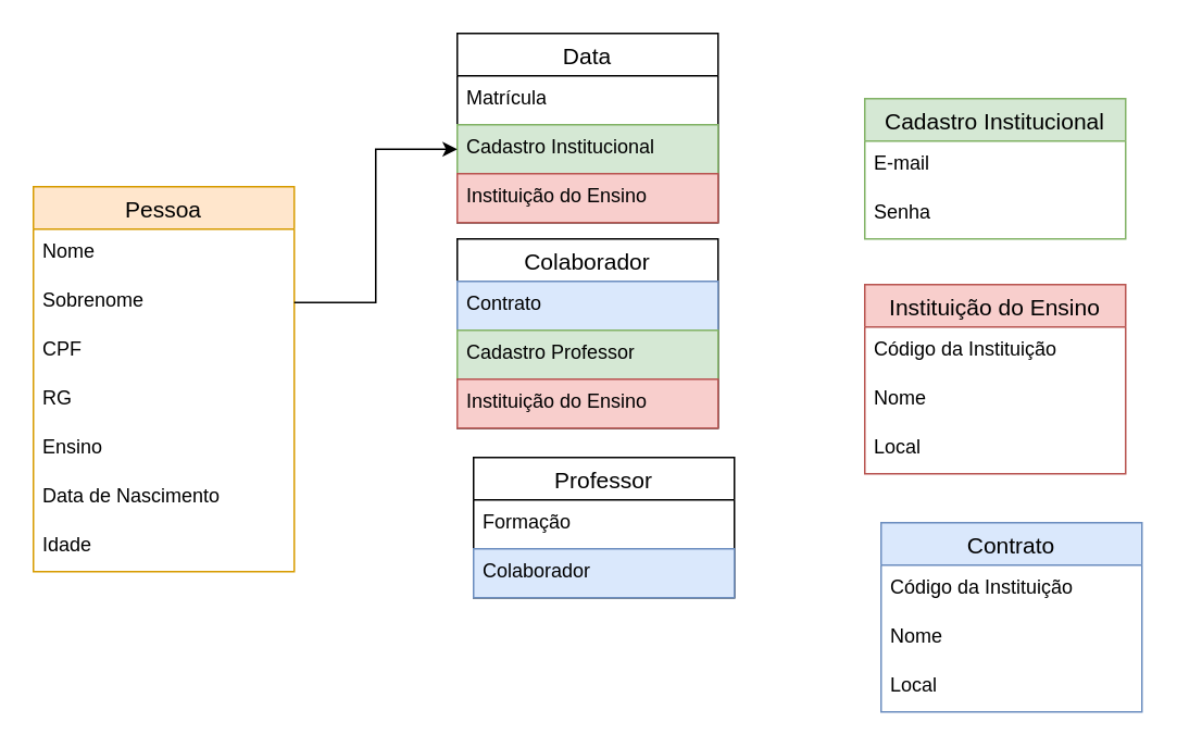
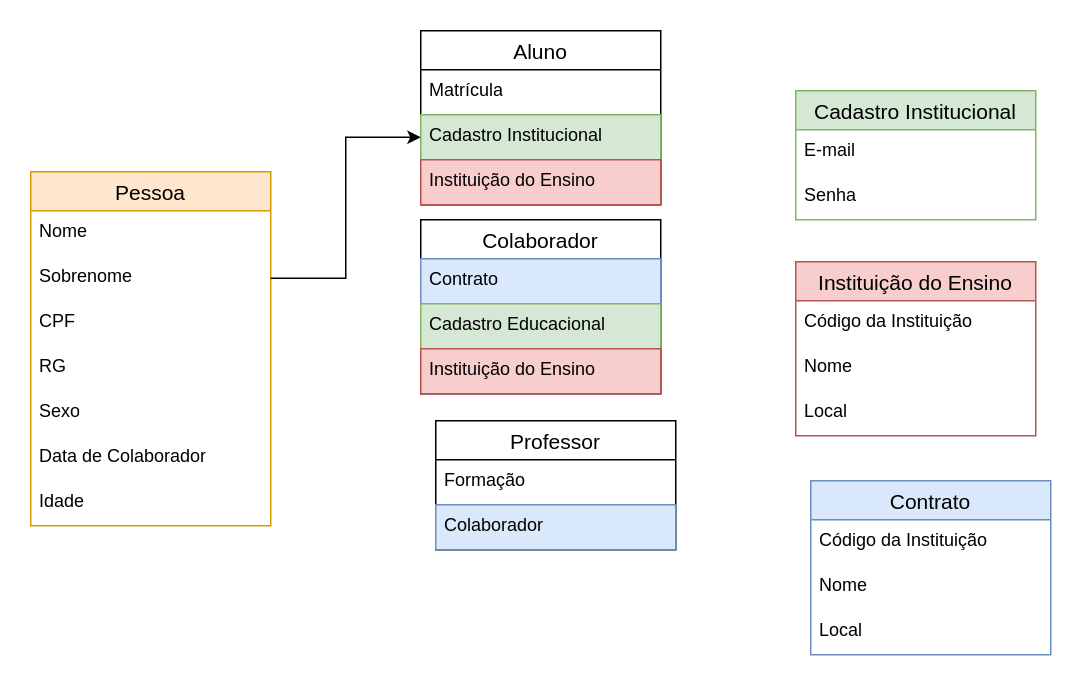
  <mxCell id="0" />
  <mxCell id="1" parent="0" />
  <mxCell id="2" value="Pessoa" style="swimlane;fontStyle=0;childLayout=stackLayout;horizontal=1;startSize=26;horizontalStack=0;resizeParent=1;resizeParentMax=0;resizeLast=0;collapsible=1;marginBottom=0;align=center;fontSize=14;fillColor=#ffe6cc;strokeColor=#d79b00;" vertex="1" parent="1"><mxGeometry x="20" y="114" width="160" height="236" as="geometry" /></mxCell>
  <mxCell id="3" value="Nome" style="text;strokeColor=none;fillColor=none;spacingLeft=4;spacingRight=4;overflow=hidden;rotatable=0;points=[[0,0.5],[1,0.5]];portConstraint=eastwest;fontSize=12;whiteSpace=wrap;html=1;" vertex="1" parent="2"><mxGeometry y="26" width="160" height="30" as="geometry" /></mxCell>
  <mxCell id="4" value="Sobrenome" style="text;strokeColor=none;fillColor=none;spacingLeft=4;spacingRight=4;overflow=hidden;rotatable=0;points=[[0,0.5],[1,0.5]];portConstraint=eastwest;fontSize=12;whiteSpace=wrap;html=1;" vertex="1" parent="2"><mxGeometry y="56" width="160" height="30" as="geometry" /></mxCell>
  <mxCell id="5" value="CPF" style="text;strokeColor=none;fillColor=none;spacingLeft=4;spacingRight=4;overflow=hidden;rotatable=0;points=[[0,0.5],[1,0.5]];portConstraint=eastwest;fontSize=12;whiteSpace=wrap;html=1;" vertex="1" parent="2"><mxGeometry y="86" width="160" height="30" as="geometry" /></mxCell>
  <mxCell id="6" value="RG" style="text;strokeColor=none;fillColor=none;spacingLeft=4;spacingRight=4;overflow=hidden;rotatable=0;points=[[0,0.5],[1,0.5]];portConstraint=eastwest;fontSize=12;whiteSpace=wrap;html=1;" vertex="1" parent="2"><mxGeometry y="116" width="160" height="30" as="geometry" /></mxCell>
- <mxCell id="7" value="Ensino" style="text;strokeColor=none;fillColor=none;spacingLeft=4;spacingRight=4;overflow=hidden;rotatable=0;points=[[0,0.5],[1,0.5]];portConstraint=eastwest;fontSize=12;whiteSpace=wrap;html=1;" vertex="1" parent="2"><mxGeometry y="146" width="160" height="30" as="geometry" /></mxCell>
- <mxCell id="8" value="Data de Nascimento" style="text;strokeColor=none;fillColor=none;spacingLeft=4;spacingRight=4;overflow=hidden;rotatable=0;points=[[0,0.5],[1,0.5]];portConstraint=eastwest;fontSize=12;whiteSpace=wrap;html=1;" vertex="1" parent="2"><mxGeometry y="176" width="160" height="30" as="geometry" /></mxCell>
+ <mxCell id="7" value="Sexo" style="text;strokeColor=none;fillColor=none;spacingLeft=4;spacingRight=4;overflow=hidden;rotatable=0;points=[[0,0.5],[1,0.5]];portConstraint=eastwest;fontSize=12;whiteSpace=wrap;html=1;" vertex="1" parent="2"><mxGeometry y="146" width="160" height="30" as="geometry" /></mxCell>
+ <mxCell id="8" value="Data de Colaborador" style="text;strokeColor=none;fillColor=none;spacingLeft=4;spacingRight=4;overflow=hidden;rotatable=0;points=[[0,0.5],[1,0.5]];portConstraint=eastwest;fontSize=12;whiteSpace=wrap;html=1;" vertex="1" parent="2"><mxGeometry y="176" width="160" height="30" as="geometry" /></mxCell>
  <mxCell id="9" value="Idade" style="text;strokeColor=none;fillColor=none;spacingLeft=4;spacingRight=4;overflow=hidden;rotatable=0;points=[[0,0.5],[1,0.5]];portConstraint=eastwest;fontSize=12;whiteSpace=wrap;html=1;" vertex="1" parent="2"><mxGeometry y="206" width="160" height="30" as="geometry" /></mxCell>
- <mxCell id="10" value="Data" style="swimlane;fontStyle=0;childLayout=stackLayout;horizontal=1;startSize=26;horizontalStack=0;resizeParent=1;resizeParentMax=0;resizeLast=0;collapsible=1;marginBottom=0;align=center;fontSize=14;strokeColor=default;" vertex="1" parent="1"><mxGeometry x="280" y="20" width="160" height="116" as="geometry" /></mxCell>
+ <mxCell id="10" value="Aluno" style="swimlane;fontStyle=0;childLayout=stackLayout;horizontal=1;startSize=26;horizontalStack=0;resizeParent=1;resizeParentMax=0;resizeLast=0;collapsible=1;marginBottom=0;align=center;fontSize=14;strokeColor=default;" vertex="1" parent="1"><mxGeometry x="280" y="20" width="160" height="116" as="geometry" /></mxCell>
  <mxCell id="11" value="Matrícula" style="text;strokeColor=none;fillColor=none;spacingLeft=4;spacingRight=4;overflow=hidden;rotatable=0;points=[[0,0.5],[1,0.5]];portConstraint=eastwest;fontSize=12;whiteSpace=wrap;html=1;" vertex="1" parent="10"><mxGeometry y="26" width="160" height="30" as="geometry" /></mxCell>
  <mxCell id="12" value="Cadastro Institucional" style="text;strokeColor=#82b366;fillColor=#d5e8d4;spacingLeft=4;spacingRight=4;overflow=hidden;rotatable=0;points=[[0,0.5],[1,0.5]];portConstraint=eastwest;fontSize=12;whiteSpace=wrap;html=1;" vertex="1" parent="10"><mxGeometry y="56" width="160" height="30" as="geometry" /></mxCell>
  <mxCell id="13" value="Instituição do Ensino" style="text;strokeColor=#b85450;fillColor=#f8cecc;spacingLeft=4;spacingRight=4;overflow=hidden;rotatable=0;points=[[0,0.5],[1,0.5]];portConstraint=eastwest;fontSize=12;whiteSpace=wrap;html=1;" vertex="1" parent="10"><mxGeometry y="86" width="160" height="30" as="geometry" /></mxCell>
  <mxCell id="14" value="Cadastro Institucional" style="swimlane;fontStyle=0;childLayout=stackLayout;horizontal=1;startSize=26;horizontalStack=0;resizeParent=1;resizeParentMax=0;resizeLast=0;collapsible=1;marginBottom=0;align=center;fontSize=14;fillColor=#d5e8d4;strokeColor=#82b366;" vertex="1" parent="1"><mxGeometry x="530" y="60" width="160" height="86" as="geometry" /></mxCell>
  <mxCell id="15" value="E-mail" style="text;strokeColor=none;fillColor=none;spacingLeft=4;spacingRight=4;overflow=hidden;rotatable=0;points=[[0,0.5],[1,0.5]];portConstraint=eastwest;fontSize=12;whiteSpace=wrap;html=1;" vertex="1" parent="14"><mxGeometry y="26" width="160" height="30" as="geometry" /></mxCell>
  <mxCell id="16" value="Senha" style="text;strokeColor=none;fillColor=none;spacingLeft=4;spacingRight=4;overflow=hidden;rotatable=0;points=[[0,0.5],[1,0.5]];portConstraint=eastwest;fontSize=12;whiteSpace=wrap;html=1;" vertex="1" parent="14"><mxGeometry y="56" width="160" height="30" as="geometry" /></mxCell>
  <mxCell id="17" value="Professor" style="swimlane;fontStyle=0;childLayout=stackLayout;horizontal=1;startSize=26;horizontalStack=0;resizeParent=1;resizeParentMax=0;resizeLast=0;collapsible=1;marginBottom=0;align=center;fontSize=14;" vertex="1" parent="1"><mxGeometry x="290" y="280" width="160" height="86" as="geometry" /></mxCell>
  <mxCell id="18" value="Formação" style="text;strokeColor=none;fillColor=none;spacingLeft=4;spacingRight=4;overflow=hidden;rotatable=0;points=[[0,0.5],[1,0.5]];portConstraint=eastwest;fontSize=12;whiteSpace=wrap;html=1;" vertex="1" parent="17"><mxGeometry y="26" width="160" height="30" as="geometry" /></mxCell>
  <mxCell id="19" value="Colaborador" style="text;strokeColor=#6c8ebf;fillColor=#dae8fc;spacingLeft=4;spacingRight=4;overflow=hidden;rotatable=0;points=[[0,0.5],[1,0.5]];portConstraint=eastwest;fontSize=12;whiteSpace=wrap;html=1;" vertex="1" parent="17"><mxGeometry y="56" width="160" height="30" as="geometry" /></mxCell>
  <mxCell id="20" value="Colaborador" style="swimlane;fontStyle=0;childLayout=stackLayout;horizontal=1;startSize=26;horizontalStack=0;resizeParent=1;resizeParentMax=0;resizeLast=0;collapsible=1;marginBottom=0;align=center;fontSize=14;" vertex="1" parent="1"><mxGeometry x="280" y="146" width="160" height="116" as="geometry" /></mxCell>
  <mxCell id="21" value="Contrato" style="text;strokeColor=#6c8ebf;fillColor=#dae8fc;spacingLeft=4;spacingRight=4;overflow=hidden;rotatable=0;points=[[0,0.5],[1,0.5]];portConstraint=eastwest;fontSize=12;whiteSpace=wrap;html=1;" vertex="1" parent="20"><mxGeometry y="26" width="160" height="30" as="geometry" /></mxCell>
- <mxCell id="22" value="Cadastro Professor" style="text;strokeColor=#82b366;fillColor=#d5e8d4;spacingLeft=4;spacingRight=4;overflow=hidden;rotatable=0;points=[[0,0.5],[1,0.5]];portConstraint=eastwest;fontSize=12;whiteSpace=wrap;html=1;" vertex="1" parent="20"><mxGeometry y="56" width="160" height="30" as="geometry" /></mxCell>
+ <mxCell id="22" value="Cadastro Educacional" style="text;strokeColor=#82b366;fillColor=#d5e8d4;spacingLeft=4;spacingRight=4;overflow=hidden;rotatable=0;points=[[0,0.5],[1,0.5]];portConstraint=eastwest;fontSize=12;whiteSpace=wrap;html=1;" vertex="1" parent="20"><mxGeometry y="56" width="160" height="30" as="geometry" /></mxCell>
  <mxCell id="23" value="Instituição do Ensino" style="text;strokeColor=#b85450;fillColor=#f8cecc;spacingLeft=4;spacingRight=4;overflow=hidden;rotatable=0;points=[[0,0.5],[1,0.5]];portConstraint=eastwest;fontSize=12;whiteSpace=wrap;html=1;" vertex="1" parent="20"><mxGeometry y="86" width="160" height="30" as="geometry" /></mxCell>
  <mxCell id="24" value="Instituição do Ensino" style="swimlane;fontStyle=0;childLayout=stackLayout;horizontal=1;startSize=26;horizontalStack=0;resizeParent=1;resizeParentMax=0;resizeLast=0;collapsible=1;marginBottom=0;align=center;fontSize=14;fillColor=#f8cecc;strokeColor=#b85450;" vertex="1" parent="1"><mxGeometry x="530" y="174" width="160" height="116" as="geometry" /></mxCell>
  <mxCell id="25" value="Código da Instituição" style="text;strokeColor=none;fillColor=none;spacingLeft=4;spacingRight=4;overflow=hidden;rotatable=0;points=[[0,0.5],[1,0.5]];portConstraint=eastwest;fontSize=12;whiteSpace=wrap;html=1;" vertex="1" parent="24"><mxGeometry y="26" width="160" height="30" as="geometry" /></mxCell>
  <mxCell id="26" value="Nome" style="text;strokeColor=none;fillColor=none;spacingLeft=4;spacingRight=4;overflow=hidden;rotatable=0;points=[[0,0.5],[1,0.5]];portConstraint=eastwest;fontSize=12;whiteSpace=wrap;html=1;" vertex="1" parent="24"><mxGeometry y="56" width="160" height="30" as="geometry" /></mxCell>
  <mxCell id="27" value="Local" style="text;strokeColor=none;fillColor=none;spacingLeft=4;spacingRight=4;overflow=hidden;rotatable=0;points=[[0,0.5],[1,0.5]];portConstraint=eastwest;fontSize=12;whiteSpace=wrap;html=1;" vertex="1" parent="24"><mxGeometry y="86" width="160" height="30" as="geometry" /></mxCell>
  <mxCell id="28" value="Contrato" style="swimlane;fontStyle=0;childLayout=stackLayout;horizontal=1;startSize=26;horizontalStack=0;resizeParent=1;resizeParentMax=0;resizeLast=0;collapsible=1;marginBottom=0;align=center;fontSize=14;fillColor=#dae8fc;strokeColor=#6c8ebf;" vertex="1" parent="1"><mxGeometry x="540" y="320" width="160" height="116" as="geometry" /></mxCell>
  <mxCell id="29" value="Código da Instituição" style="text;strokeColor=none;fillColor=none;spacingLeft=4;spacingRight=4;overflow=hidden;rotatable=0;points=[[0,0.5],[1,0.5]];portConstraint=eastwest;fontSize=12;whiteSpace=wrap;html=1;" vertex="1" parent="28"><mxGeometry y="26" width="160" height="30" as="geometry" /></mxCell>
  <mxCell id="30" value="Nome" style="text;strokeColor=none;fillColor=none;spacingLeft=4;spacingRight=4;overflow=hidden;rotatable=0;points=[[0,0.5],[1,0.5]];portConstraint=eastwest;fontSize=12;whiteSpace=wrap;html=1;" vertex="1" parent="28"><mxGeometry y="56" width="160" height="30" as="geometry" /></mxCell>
  <mxCell id="31" value="Local" style="text;strokeColor=none;fillColor=none;spacingLeft=4;spacingRight=4;overflow=hidden;rotatable=0;points=[[0,0.5],[1,0.5]];portConstraint=eastwest;fontSize=12;whiteSpace=wrap;html=1;" vertex="1" parent="28"><mxGeometry y="86" width="160" height="30" as="geometry" /></mxCell>
  <mxCell id="32" style="edgeStyle=orthogonalEdgeStyle;rounded=0;orthogonalLoop=1;jettySize=auto;html=1;entryX=0;entryY=0.5;entryDx=0;entryDy=0;" edge="1" parent="1" source="4" target="12"><mxGeometry relative="1" as="geometry" /></mxCell>
